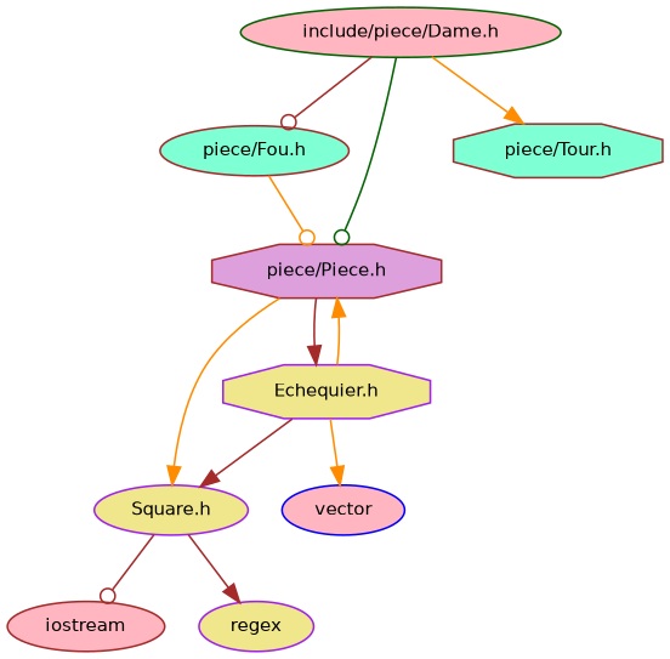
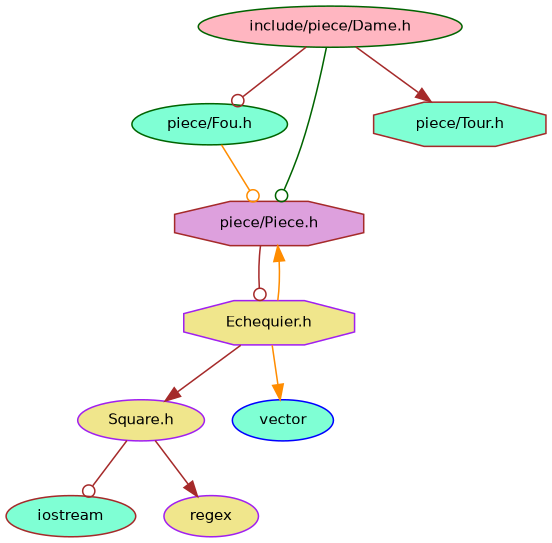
  digraph {
    node [color=brown fillcolor=aquamarine fontname=Helvetica fontsize=10 shape=ellipse style=filled]
    edge [arrowhead=normal color=brown fontname=Helvetica fontsize=10 labelfontname=Helvetica labelfontsize=10 style=solid]
    n1 [color=darkgreen fillcolor=lightpink fontcolor=black height=0.2 label="include/piece/Dame.h" width=0.4]
-   n2 [height=0.2 label="piece/Fou.h" width=0.4]
+   n2 [color=darkgreen height=0.2 label="piece/Fou.h" width=0.4]
    n3 [fillcolor=plum height=0.2 label="piece/Piece.h" shape=octagon width=0.4]
    n4 [height=0.2 label="piece/Tour.h" shape=octagon width=0.4]
    n5 [color=purple fillcolor=khaki height=0.2 label="Square.h" width=0.4]
    n6 [color=purple fillcolor=khaki height=0.2 label="Echequier.h" shape=octagon width=0.4]
-   n7 [fillcolor=lightpink height=0.2 label=iostream width=0.4]
+   n7 [height=0.2 label=iostream width=0.4]
    n8 [color=purple fillcolor=khaki height=0.2 label=regex width=0.4]
-   n9 [color=blue fillcolor=lightpink height=0.2 label=vector width=0.4]
+   n9 [color=blue height=0.2 label=vector width=0.4]
    n1 -> n2 [arrowhead=odot]
    n1 -> n3 [arrowhead=odot color=darkgreen]
-   n1 -> n4 [color=darkorange]
+   n1 -> n4
    n2 -> n3 [arrowhead=odot color=darkorange]
-   n3 -> n5 [color=darkorange]
-   n3 -> n6
+   n3 -> n6 [arrowhead=odot]
    n5 -> n7 [arrowhead=odot]
    n5 -> n8
    n6 -> n3 [color=darkorange]
    n6 -> n5
    n6 -> n9 [color=darkorange]
  }
